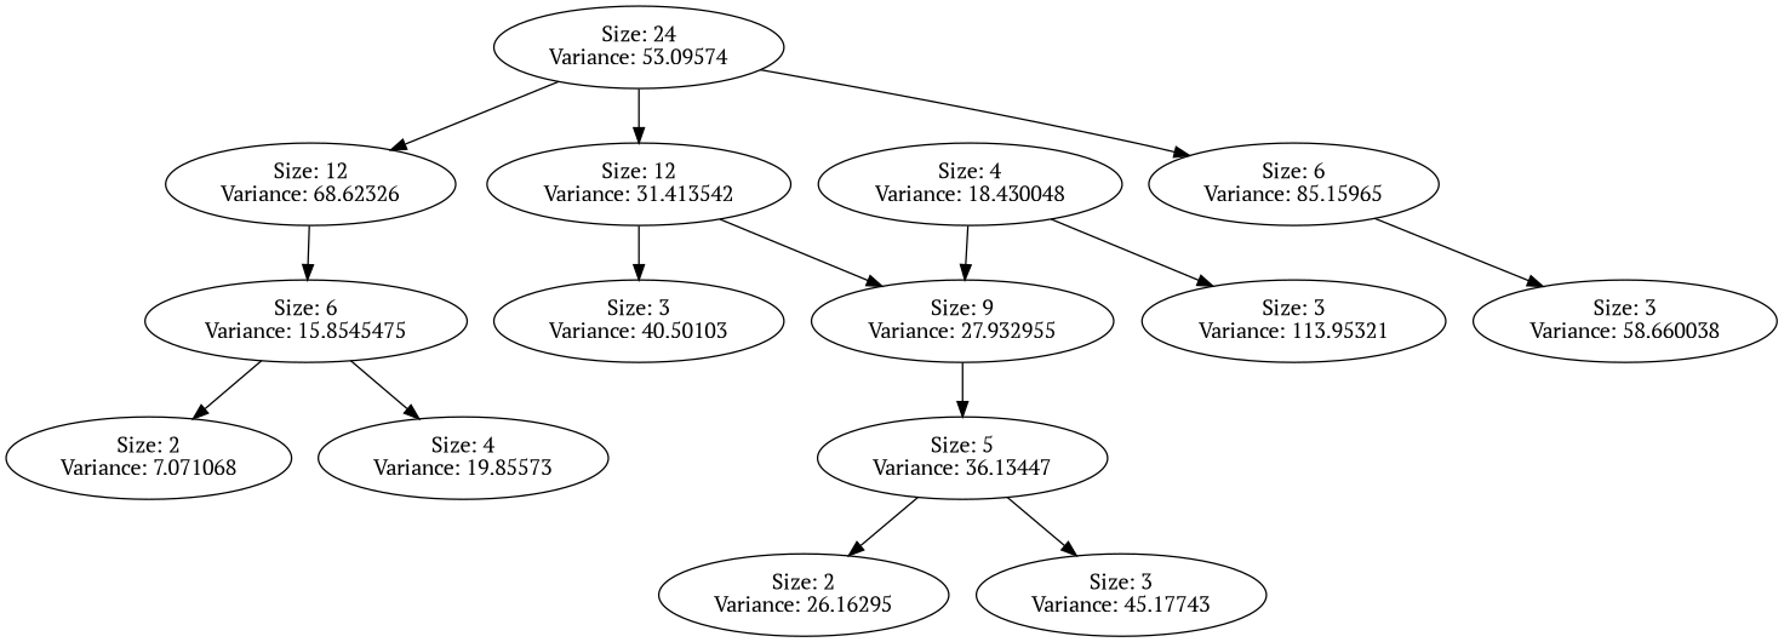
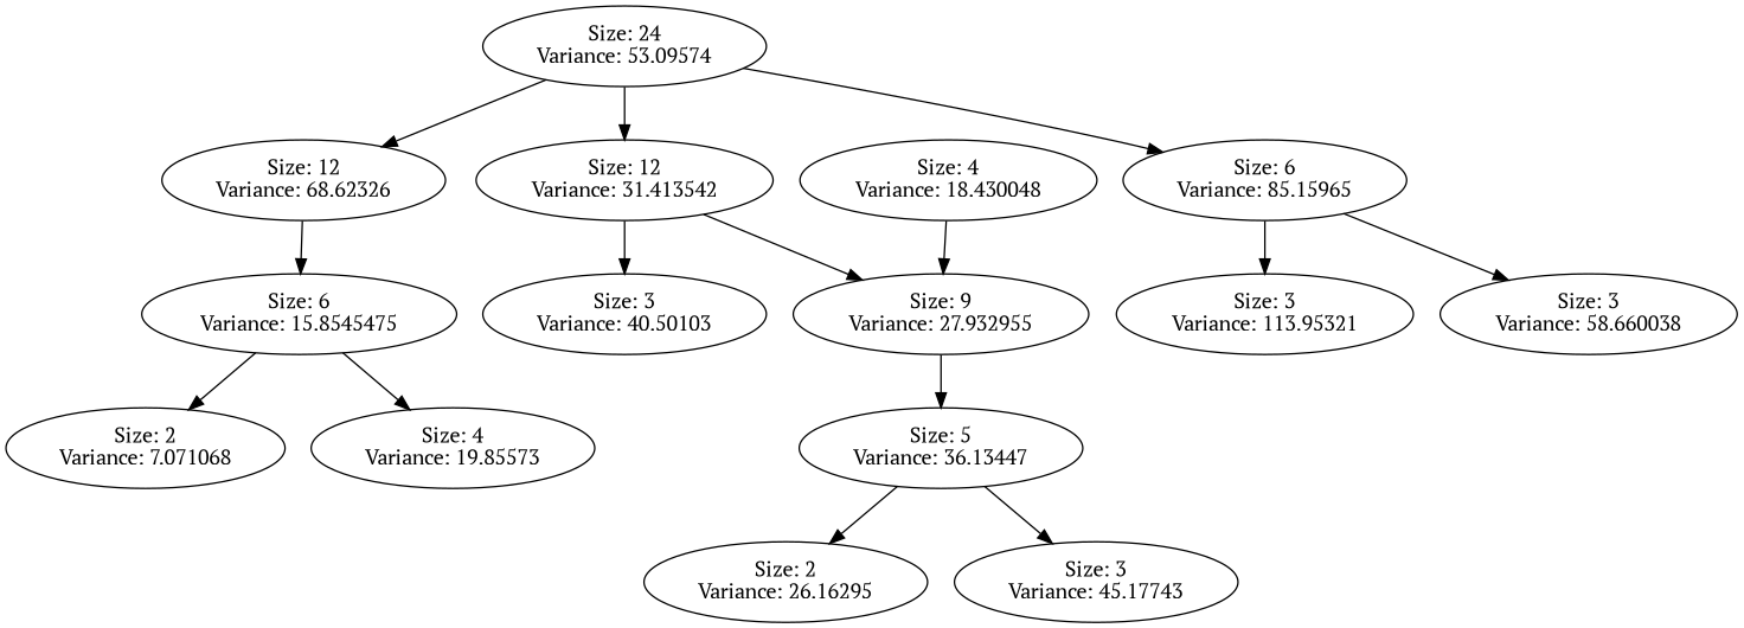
  digraph {
    L=3
    fontname="PT Serif"
    node [fontname="PT Serif"]
    edge [fontname="PT Serif"]
    "Size: 24\nVariance: 53.09574"
    "Size: 12\nVariance: 68.62326"
    "Size: 12\nVariance: 31.413542"
    "Size: 6\nVariance: 85.15965"
    "Size: 6\nVariance: 15.8545475"
    "Size: 9\nVariance: 27.932955"
    "Size: 3\nVariance: 40.50103"
    "Size: 2\nVariance: 7.071068"
    "Size: 4\nVariance: 19.85573"
    "Size: 3\nVariance: 58.660038"
    "Size: 3\nVariance: 113.95321"
    "Size: 5\nVariance: 36.13447"
    "Size: 4\nVariance: 18.430048"
    "Size: 2\nVariance: 26.16295"
    "Size: 3\nVariance: 45.17743"
    "Size: 24\nVariance: 53.09574" -> "Size: 12\nVariance: 68.62326"
    "Size: 24\nVariance: 53.09574" -> "Size: 12\nVariance: 31.413542"
    "Size: 24\nVariance: 53.09574" -> "Size: 6\nVariance: 85.15965"
    "Size: 12\nVariance: 68.62326" -> "Size: 6\nVariance: 15.8545475"
    "Size: 12\nVariance: 31.413542" -> "Size: 9\nVariance: 27.932955"
    "Size: 12\nVariance: 31.413542" -> "Size: 3\nVariance: 40.50103"
    "Size: 6\nVariance: 85.15965" -> "Size: 3\nVariance: 58.660038"
-   "Size: 4\nVariance: 18.430048" -> "Size: 3\nVariance: 113.95321"
+   "Size: 6\nVariance: 85.15965" -> "Size: 3\nVariance: 113.95321"
    "Size: 6\nVariance: 15.8545475" -> "Size: 2\nVariance: 7.071068"
    "Size: 6\nVariance: 15.8545475" -> "Size: 4\nVariance: 19.85573"
    "Size: 9\nVariance: 27.932955" -> "Size: 5\nVariance: 36.13447"
    "Size: 5\nVariance: 36.13447" -> "Size: 2\nVariance: 26.16295"
    "Size: 5\nVariance: 36.13447" -> "Size: 3\nVariance: 45.17743"
    "Size: 4\nVariance: 18.430048" -> "Size: 9\nVariance: 27.932955"
  }
